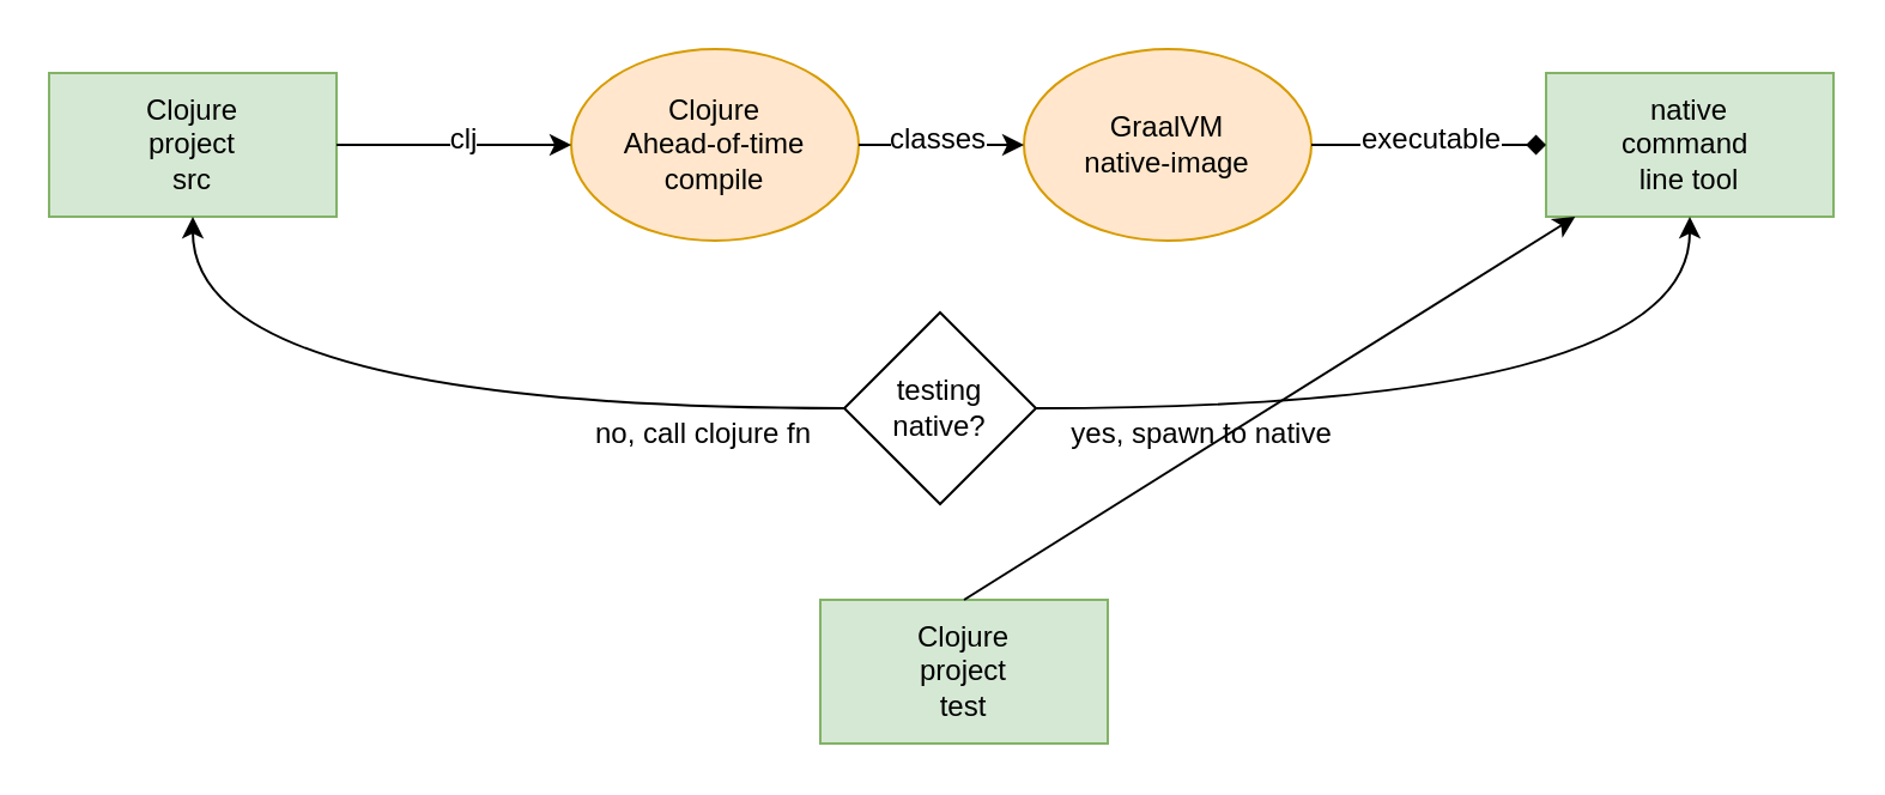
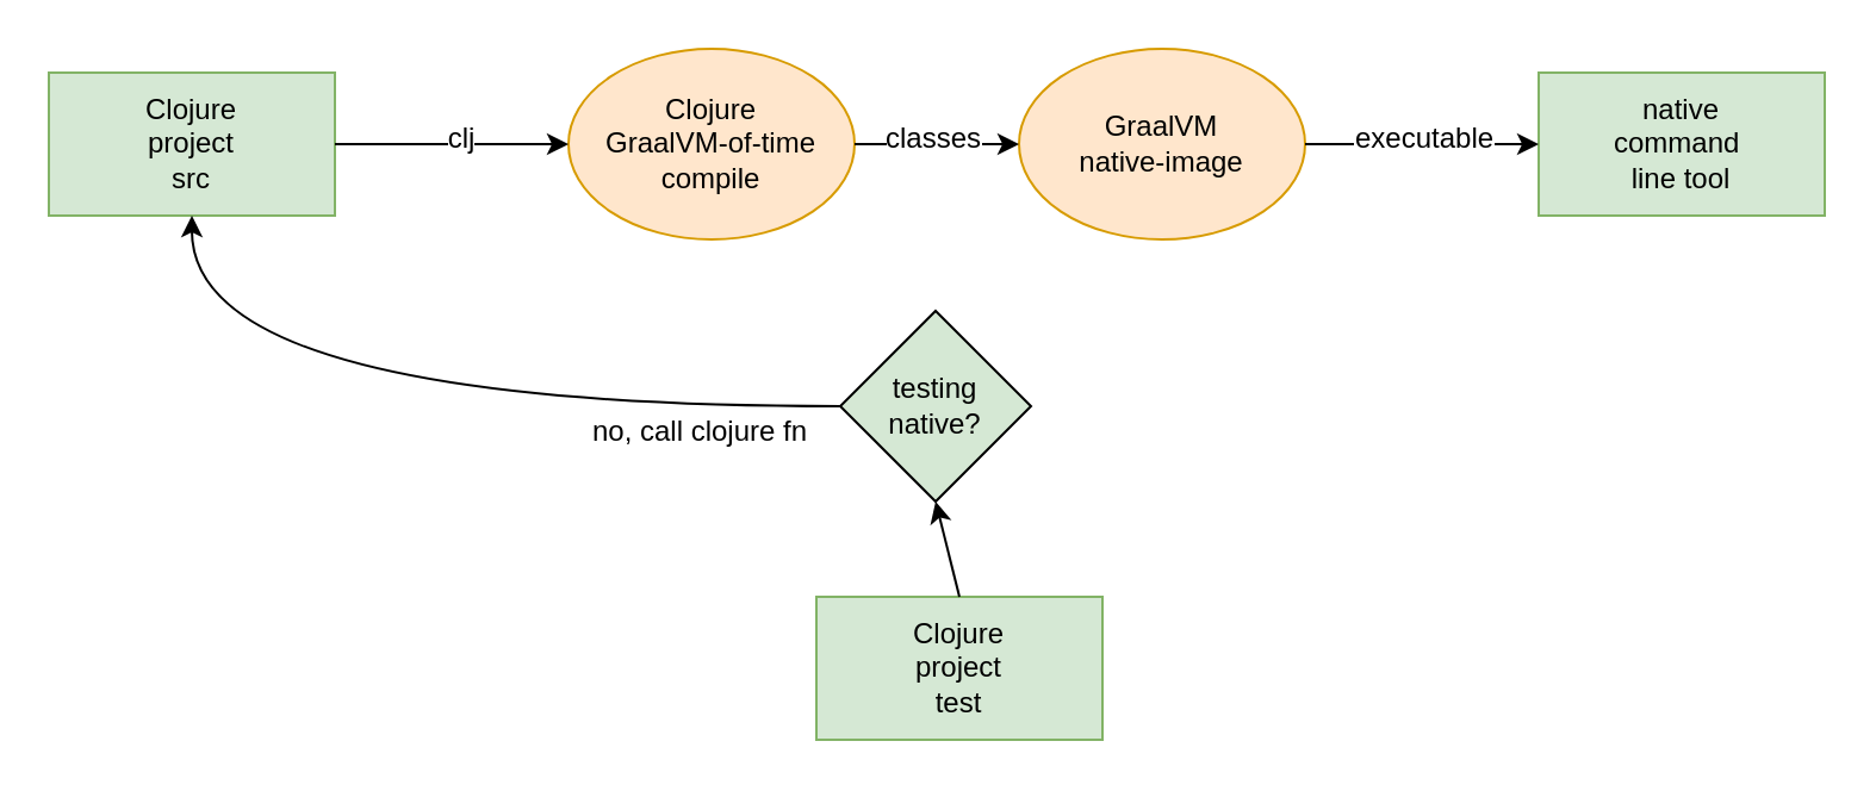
  <mxCell id="0" />
  <mxCell id="1" parent="0" />
  <mxCell id="2" value="Clojure&lt;br&gt;project&lt;br&gt;src" style="rounded=0;whiteSpace=wrap;html=1;fillColor=#d5e8d4;strokeColor=#82b366;" parent="1" vertex="1"><mxGeometry x="20" y="30" width="120" height="60" as="geometry" /></mxCell>
  <mxCell id="3" value="Clojure&lt;br&gt;project&lt;br&gt;test" style="rounded=0;whiteSpace=wrap;html=1;fillColor=#d5e8d4;strokeColor=#82b366;" parent="1" vertex="1"><mxGeometry x="342" y="250" width="120" height="60" as="geometry" /></mxCell>
  <mxCell id="4" value="GraalVM&lt;br&gt;native-image" style="ellipse;whiteSpace=wrap;html=1;fillColor=#ffe6cc;strokeColor=#d79b00;" parent="1" vertex="1"><mxGeometry x="427" y="20" width="120" height="80" as="geometry" /></mxCell>
- <mxCell id="5" value="Clojure&lt;br&gt;Ahead-of-time&lt;br&gt;compile" style="ellipse;whiteSpace=wrap;html=1;fillColor=#ffe6cc;strokeColor=#d79b00;" parent="1" vertex="1"><mxGeometry x="238" y="20" width="120" height="80" as="geometry" /></mxCell>
+ <mxCell id="5" value="Clojure&lt;br&gt;GraalVM-of-time&lt;br&gt;compile" style="ellipse;whiteSpace=wrap;html=1;fillColor=#ffe6cc;strokeColor=#d79b00;" parent="1" vertex="1"><mxGeometry x="238" y="20" width="120" height="80" as="geometry" /></mxCell>
  <mxCell id="6" value="" style="endArrow=classic;html=1;exitX=1;exitY=0.5;exitDx=0;exitDy=0;" parent="1" source="2" target="5" edge="1"><mxGeometry width="50" height="50" relative="1" as="geometry"><mxPoint x="185" y="190" as="sourcePoint" /><mxPoint x="235" y="140" as="targetPoint" /></mxGeometry></mxCell>
  <mxCell id="7" value="clj" style="text;html=1;resizable=0;points=[];align=center;verticalAlign=middle;labelBackgroundColor=#ffffff;" parent="6" vertex="1" connectable="0"><mxGeometry x="0.063" y="1" relative="1" as="geometry"><mxPoint y="-2.0" as="offset" /></mxGeometry></mxCell>
  <mxCell id="8" value="" style="endArrow=classic;html=1;exitX=1;exitY=0.5;exitDx=0;exitDy=0;entryX=0;entryY=0.5;entryDx=0;entryDy=0;" parent="1" source="5" target="4" edge="1"><mxGeometry width="50" height="50" relative="1" as="geometry"><mxPoint x="385" y="200" as="sourcePoint" /><mxPoint x="435" y="150" as="targetPoint" /></mxGeometry></mxCell>
  <mxCell id="9" value="classes" style="text;html=1;resizable=0;points=[];align=center;verticalAlign=middle;labelBackgroundColor=#ffffff;" parent="8" vertex="1" connectable="0"><mxGeometry x="-0.079" y="3" relative="1" as="geometry"><mxPoint as="offset" /></mxGeometry></mxCell>
  <mxCell id="10" value="native&lt;br&gt;command&amp;nbsp;&lt;br&gt;line tool" style="rounded=0;whiteSpace=wrap;html=1;fillColor=#d5e8d4;strokeColor=#82b366;" parent="1" vertex="1"><mxGeometry x="645" y="30" width="120" height="60" as="geometry" /></mxCell>
- <mxCell id="11" value="" style="endArrow=diamond;html=1;exitX=1;exitY=0.5;exitDx=0;exitDy=0;entryX=0;entryY=0.5;entryDx=0;entryDy=0;" parent="1" source="4" target="10" edge="1"><mxGeometry width="50" height="50" relative="1" as="geometry"><mxPoint x="555" y="180" as="sourcePoint" /><mxPoint x="605" y="130" as="targetPoint" /></mxGeometry></mxCell>
+ <mxCell id="11" value="" style="endArrow=classic;html=1;exitX=1;exitY=0.5;exitDx=0;exitDy=0;entryX=0;entryY=0.5;entryDx=0;entryDy=0;" parent="1" source="4" target="10" edge="1"><mxGeometry width="50" height="50" relative="1" as="geometry"><mxPoint x="555" y="180" as="sourcePoint" /><mxPoint x="605" y="130" as="targetPoint" /></mxGeometry></mxCell>
  <mxCell id="12" value="executable" style="text;html=1;resizable=0;points=[];align=center;verticalAlign=middle;labelBackgroundColor=#ffffff;" parent="11" vertex="1" connectable="0"><mxGeometry x="0.01" relative="1" as="geometry"><mxPoint y="-3.0" as="offset" /></mxGeometry></mxCell>
- <mxCell id="13" value="testing&lt;br&gt;native?" style="rhombus;whiteSpace=wrap;html=1;" parent="1" vertex="1"><mxGeometry x="352" y="130" width="80" height="80" as="geometry" /></mxCell>
+ <mxCell id="13" value="testing&lt;br&gt;native?" style="rhombus;whiteSpace=wrap;html=1;fillColor=#d5e8d4;" parent="1" vertex="1"><mxGeometry x="352" y="130" width="80" height="80" as="geometry" /></mxCell>
  <mxCell id="14" value="" style="endArrow=classic;html=1;exitX=0;exitY=0.5;exitDx=0;exitDy=0;entryX=0.5;entryY=1;entryDx=0;entryDy=0;edgeStyle=orthogonalEdgeStyle;curved=1;" parent="1" source="13" target="2" edge="1"><mxGeometry width="50" height="50" relative="1" as="geometry"><mxPoint x="45" y="440" as="sourcePoint" /><mxPoint x="95" y="390" as="targetPoint" /></mxGeometry></mxCell>
  <mxCell id="15" value="no, call clojure fn" style="text;html=1;resizable=0;points=[];align=center;verticalAlign=middle;labelBackgroundColor=#ffffff;" parent="14" vertex="1" connectable="0"><mxGeometry x="-0.362" y="-8" relative="1" as="geometry"><mxPoint x="52" y="18" as="offset" /></mxGeometry></mxCell>
- <mxCell id="16" value="" style="endArrow=classic;html=1;exitX=1;exitY=0.5;exitDx=0;exitDy=0;entryX=0.5;entryY=1;entryDx=0;entryDy=0;edgeStyle=orthogonalEdgeStyle;curved=1;" parent="1" source="13" target="10" edge="1"><mxGeometry width="50" height="50" relative="1" as="geometry"><mxPoint x="505" y="210" as="sourcePoint" /><mxPoint x="555" y="160" as="targetPoint" /></mxGeometry></mxCell>
- <mxCell id="17" value="yes, spawn to native" style="text;html=1;resizable=0;points=[];align=center;verticalAlign=middle;labelBackgroundColor=#ffffff;" parent="16" vertex="1" connectable="0"><mxGeometry x="-0.332" y="8" relative="1" as="geometry"><mxPoint x="-49.5" y="18" as="offset" /></mxGeometry></mxCell>
- <mxCell id="18" value="" style="endArrow=classic;html=1;exitX=0.5;exitY=0;exitDx=0;exitDy=0;" parent="1" source="3" target="10" edge="1"><mxGeometry width="50" height="50" relative="1" as="geometry"><mxPoint x="45" y="440" as="sourcePoint" /><mxPoint x="95" y="390" as="targetPoint" /></mxGeometry></mxCell>
+ <mxCell id="18" value="" style="endArrow=classic;html=1;exitX=0.5;exitY=0;exitDx=0;exitDy=0;entryX=0.5;entryY=1;entryDx=0;entryDy=0;" parent="1" source="3" target="13" edge="1"><mxGeometry width="50" height="50" relative="1" as="geometry"><mxPoint x="45" y="440" as="sourcePoint" /><mxPoint x="95" y="390" as="targetPoint" /></mxGeometry></mxCell>
